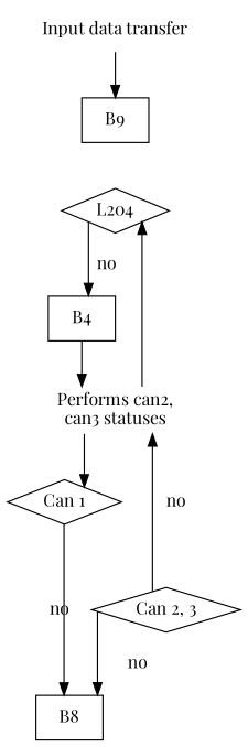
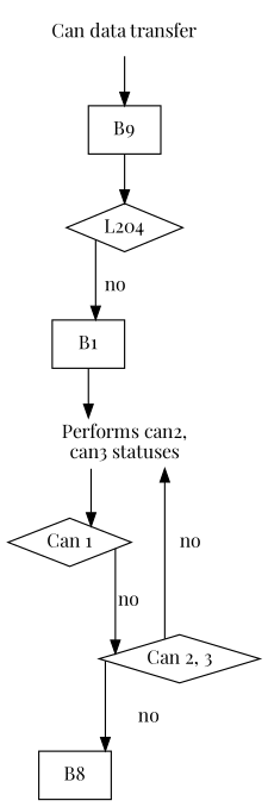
  digraph {
    fontname="Playfair Display"
    splines=ortho
    node [fontname="Playfair Display" shape=box]
    edge [fontname="Playfair Display"]
-   n1 [label="Input data transfer" shape=none]
+   n1 [label="Can data transfer" shape=none]
    B9
    n3 [label=L204 shape=diamond]
-   B1 [label=B4]
+   B1
    n5 [label="Performs can2,\ncan3 statuses" shape=none]
    n6 [label="Can 1" shape=diamond]
    n7 [label="Can 2, 3" shape=diamond]
    B8
    n1 -> B9
-   n5 -> n3
+   B9 -> n3
    n3 -> B1 [label=no]
    B1 -> n5
    n5 -> n6
-   n6 -> B8 [label=no]
+   n6 -> n7 [label=no]
    n7 -> n5 [label=no]
    n7 -> B8 [label=no]
  }
